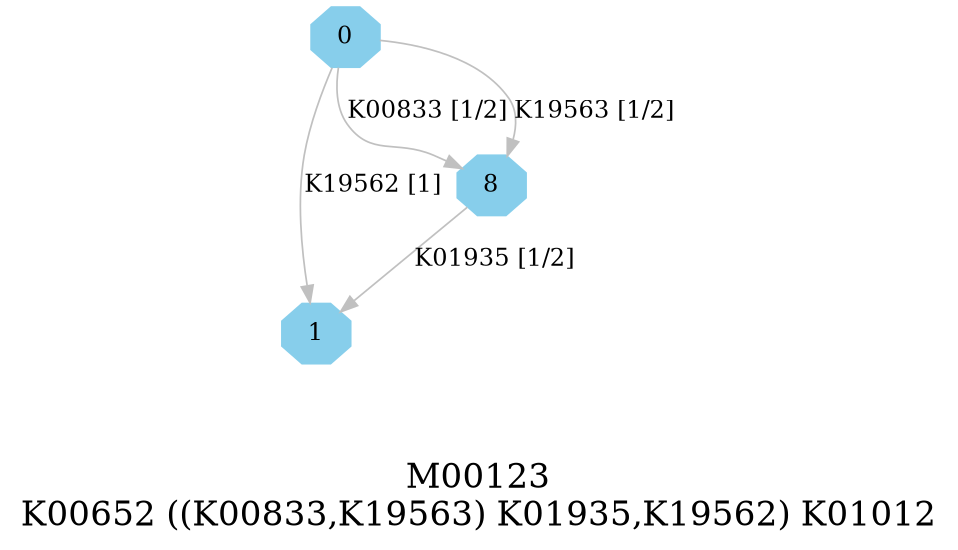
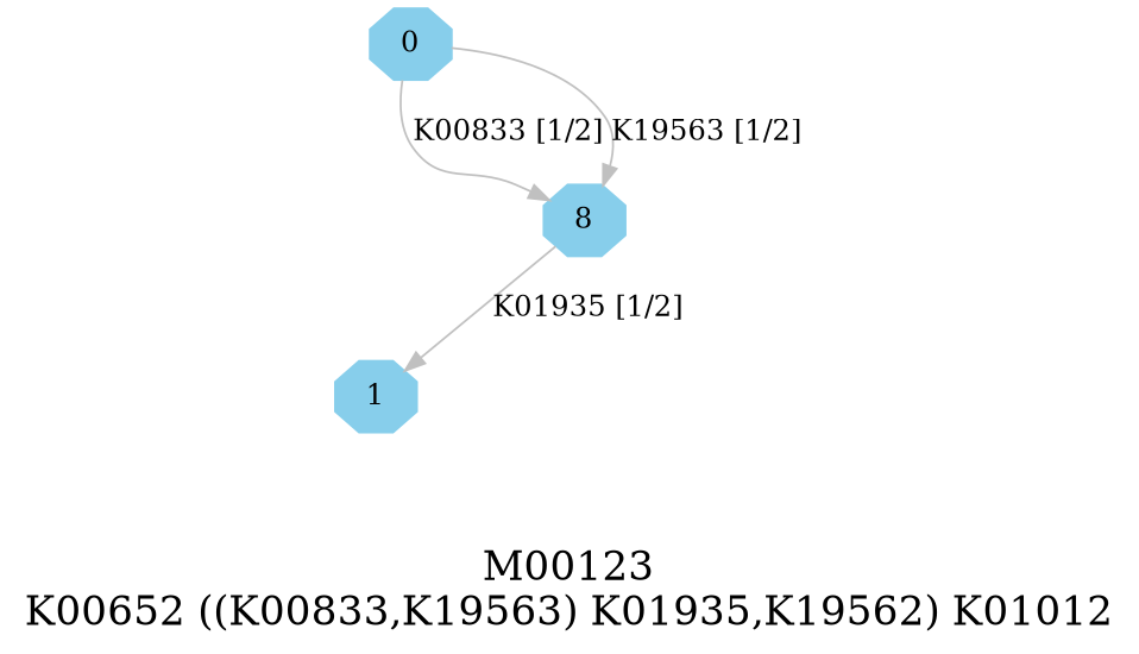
  digraph {
    fontsize=20
    label="M00123\nK00652 ((K00833,K19563) K01935,K19562) K01012"
    node [color=skyblue shape=octagon style=filled]
    edge [color=grey]
    0 [height=.3 width=.3]
    1 [height=.3 width=.3]
    n3 [height=.3 label=8 width=.3]
    subgraph sub_1 {
      0
      1
      n3
    }
-   0 -> 1 [label="K19562 [1]"]
    0 -> n3 [label="K00833 [1/2]"]
    0 -> n3 [label="K19563 [1/2]"]
    n3 -> 1 [label="K01935 [1/2]"]
  }
